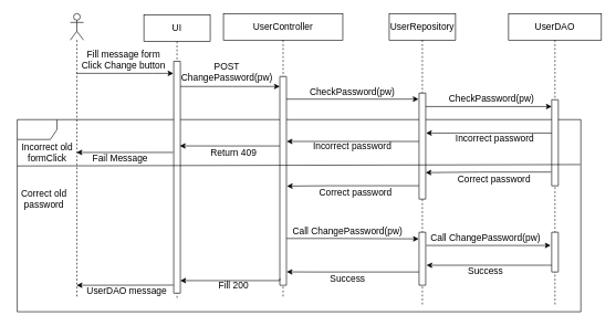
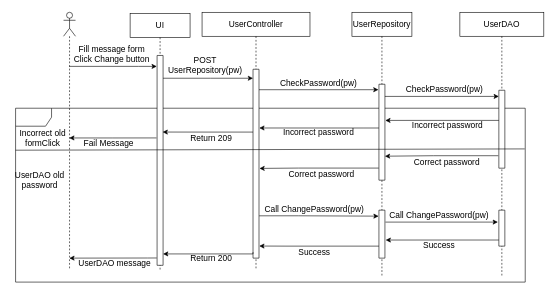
  <mxCell id="0" />
  <mxCell id="1" parent="0" />
  <mxCell id="2" value="" style="shape=umlFrame;whiteSpace=wrap;html=1;fontSize=14;" parent="1" vertex="1"><mxGeometry x="25" y="180" width="850" height="290" as="geometry" /></mxCell>
  <mxCell id="3" style="edgeStyle=orthogonalEdgeStyle;rounded=0;orthogonalLoop=1;jettySize=auto;html=1;fontSize=14;entryX=-0.055;entryY=0.052;entryDx=0;entryDy=0;entryPerimeter=0;" parent="1" source="4" edge="1" target="7"><mxGeometry relative="1" as="geometry"><mxPoint x="245" y="110" as="targetPoint" /><Array as="points"><mxPoint x="230" y="110" /></Array></mxGeometry></mxCell>
  <mxCell id="4" value="" style="shape=umlLifeline;participant=umlActor;perimeter=lifelinePerimeter;whiteSpace=wrap;html=1;container=1;collapsible=0;recursiveResize=0;verticalAlign=top;spacingTop=36;outlineConnect=0;fontSize=14;" parent="1" vertex="1"><mxGeometry x="105" y="20" width="20" height="430" as="geometry" /></mxCell>
  <mxCell id="5" style="edgeStyle=orthogonalEdgeStyle;rounded=0;orthogonalLoop=1;jettySize=auto;html=1;fontSize=14;" parent="1" source="6" edge="1"><mxGeometry relative="1" as="geometry"><Array as="points"><mxPoint x="350" y="130" /><mxPoint x="350" y="130" /></Array><mxPoint x="421" y="130" as="targetPoint" /></mxGeometry></mxCell>
  <mxCell id="6" value="UI" style="shape=umlLifeline;perimeter=lifelinePerimeter;whiteSpace=wrap;html=1;container=1;collapsible=0;recursiveResize=0;outlineConnect=0;fontSize=14;" parent="1" vertex="1"><mxGeometry x="216" y="22" width="100" height="428" as="geometry" /></mxCell>
  <mxCell id="7" value="" style="verticalLabelPosition=bottom;verticalAlign=top;html=1;shape=mxgraph.basic.rect;fillColor2=none;strokeWidth=1;size=20;indent=5;fontSize=14;" parent="6" vertex="1"><mxGeometry x="45" y="70" width="10" height="350" as="geometry" /></mxCell>
  <mxCell id="8" value="Fill message form&lt;br style=&quot;font-size: 14px;&quot;&gt;Click Change button" style="text;html=1;align=center;verticalAlign=middle;resizable=0;points=[];autosize=1;strokeColor=none;fillColor=none;fontSize=14;" parent="6" vertex="1"><mxGeometry x="-106" y="43" width="150" height="50" as="geometry" /></mxCell>
  <mxCell id="9" style="edgeStyle=orthogonalEdgeStyle;rounded=0;orthogonalLoop=1;jettySize=auto;html=1;entryX=-0.08;entryY=0.057;entryDx=0;entryDy=0;entryPerimeter=0;fontSize=14;" parent="1" source="10" target="19" edge="1"><mxGeometry relative="1" as="geometry"><Array as="points"><mxPoint x="506" y="149" /><mxPoint x="506" y="149" /></Array></mxGeometry></mxCell>
  <mxCell id="10" value="UserController" style="shape=umlLifeline;perimeter=lifelinePerimeter;whiteSpace=wrap;html=1;container=1;collapsible=0;recursiveResize=0;outlineConnect=0;fontSize=14;" parent="1" vertex="1"><mxGeometry x="336" y="20" width="180" height="430" as="geometry" /></mxCell>
  <mxCell id="11" value="" style="verticalLabelPosition=bottom;verticalAlign=top;html=1;shape=mxgraph.basic.rect;fillColor2=none;strokeWidth=1;size=20;indent=5;fontSize=14;" parent="10" vertex="1"><mxGeometry x="85" y="95" width="10" height="315" as="geometry" /></mxCell>
- <mxCell id="12" value="Return 409" style="text;html=1;align=center;verticalAlign=middle;resizable=0;points=[];autosize=1;strokeColor=none;fillColor=none;fontSize=14;" parent="10" vertex="1"><mxGeometry x="-30" y="195" width="90" height="30" as="geometry" /></mxCell>
+ <mxCell id="12" value="Return 209" style="text;html=1;align=center;verticalAlign=middle;resizable=0;points=[];autosize=1;strokeColor=none;fillColor=none;fontSize=14;" parent="10" vertex="1"><mxGeometry x="-30" y="195" width="90" height="30" as="geometry" /></mxCell>
  <mxCell id="13" style="edgeStyle=orthogonalEdgeStyle;rounded=0;orthogonalLoop=1;jettySize=auto;html=1;fontSize=14;" parent="10" edge="1" target="7"><mxGeometry relative="1" as="geometry"><mxPoint x="-69" y="400" as="targetPoint" /><Array as="points"><mxPoint x="85" y="403" /></Array><mxPoint x="85" y="400" as="sourcePoint" /></mxGeometry></mxCell>
- <mxCell id="14" value="Fill 200" style="text;html=1;align=center;verticalAlign=middle;resizable=0;points=[];autosize=1;strokeColor=none;fillColor=none;fontSize=14;" parent="10" vertex="1"><mxGeometry x="-30" y="395" width="90" height="30" as="geometry" /></mxCell>
- <mxCell id="15" value="POST &lt;br style=&quot;font-size: 14px;&quot;&gt;ChangePassword(pw)" style="text;html=1;align=center;verticalAlign=middle;resizable=0;points=[];autosize=1;strokeColor=none;fillColor=none;fontSize=14;" parent="10" vertex="1"><mxGeometry x="-75" y="63" width="160" height="50" as="geometry" /></mxCell>
+ <mxCell id="14" value="Return 200" style="text;html=1;align=center;verticalAlign=middle;resizable=0;points=[];autosize=1;strokeColor=none;fillColor=none;fontSize=14;" parent="10" vertex="1"><mxGeometry x="-30" y="395" width="90" height="30" as="geometry" /></mxCell>
+ <mxCell id="15" value="POST &lt;br style=&quot;font-size: 14px;&quot;&gt;UserRepository(pw)" style="text;html=1;align=center;verticalAlign=middle;resizable=0;points=[];autosize=1;strokeColor=none;fillColor=none;fontSize=14;" parent="10" vertex="1"><mxGeometry x="-75" y="63" width="160" height="50" as="geometry" /></mxCell>
  <mxCell id="16" style="edgeStyle=orthogonalEdgeStyle;rounded=0;orthogonalLoop=1;jettySize=auto;html=1;fontSize=14;entryX=0;entryY=0.079;entryDx=0;entryDy=0;entryPerimeter=0;" parent="1" source="18" target="25" edge="1"><mxGeometry relative="1" as="geometry"><Array as="points"><mxPoint x="735" y="160" /></Array></mxGeometry></mxCell>
  <mxCell id="17" style="edgeStyle=orthogonalEdgeStyle;rounded=0;orthogonalLoop=1;jettySize=auto;html=1;fontSize=14;entryX=1.047;entryY=0.311;entryDx=0;entryDy=0;entryPerimeter=0;" parent="1" source="19" target="11" edge="1"><mxGeometry relative="1" as="geometry"><mxPoint x="436" y="220" as="targetPoint" /><Array as="points"><mxPoint x="606" y="213" /><mxPoint x="606" y="213" /></Array><mxPoint x="600" y="270" as="sourcePoint" /></mxGeometry></mxCell>
  <mxCell id="18" value="UserRepository" style="shape=umlLifeline;perimeter=lifelinePerimeter;whiteSpace=wrap;html=1;container=1;collapsible=0;recursiveResize=0;outlineConnect=0;fontSize=14;" parent="1" vertex="1"><mxGeometry x="586" y="20" width="100" height="440" as="geometry" /></mxCell>
  <mxCell id="19" value="" style="verticalLabelPosition=bottom;verticalAlign=top;html=1;shape=mxgraph.basic.rect;fillColor2=none;strokeWidth=1;size=20;indent=5;fontSize=14;" parent="18" vertex="1"><mxGeometry x="45" y="120" width="10" height="160" as="geometry" /></mxCell>
  <mxCell id="20" value="" style="verticalLabelPosition=bottom;verticalAlign=top;html=1;shape=mxgraph.basic.rect;fillColor2=none;strokeWidth=1;size=20;indent=5;fontSize=14;" parent="18" vertex="1"><mxGeometry x="45" y="330" width="10" height="80" as="geometry" /></mxCell>
  <mxCell id="21" style="edgeStyle=orthogonalEdgeStyle;rounded=0;orthogonalLoop=1;jettySize=auto;html=1;fontSize=14;exitX=-0.086;exitY=0.84;exitDx=0;exitDy=0;exitPerimeter=0;" parent="18" edge="1" source="25"><mxGeometry relative="1" as="geometry"><Array as="points"><mxPoint x="136" y="239" /></Array><mxPoint x="55" y="240" as="targetPoint" /><mxPoint x="215" y="240" as="sourcePoint" /></mxGeometry></mxCell>
  <mxCell id="22" style="edgeStyle=orthogonalEdgeStyle;rounded=0;orthogonalLoop=1;jettySize=auto;html=1;fontSize=14;entryX=1.04;entryY=0.936;entryDx=0;entryDy=0;entryPerimeter=0;" parent="18" edge="1" target="11"><mxGeometry relative="1" as="geometry"><mxPoint x="-189.976" y="390" as="targetPoint" /><Array as="points"><mxPoint x="-110" y="390" /></Array><mxPoint x="45" y="390" as="sourcePoint" /></mxGeometry></mxCell>
  <mxCell id="23" style="edgeStyle=orthogonalEdgeStyle;rounded=0;orthogonalLoop=1;jettySize=auto;html=1;fontSize=14;entryX=1.064;entryY=0.377;entryDx=0;entryDy=0;entryPerimeter=0;" parent="1" source="24" target="19" edge="1"><mxGeometry relative="1" as="geometry"><Array as="points"><mxPoint x="703" y="200" /></Array><mxPoint x="665" y="230" as="targetPoint" /></mxGeometry></mxCell>
  <mxCell id="24" value="UserDAO" style="shape=umlLifeline;perimeter=lifelinePerimeter;whiteSpace=wrap;html=1;container=1;collapsible=0;recursiveResize=0;outlineConnect=0;fontSize=14;" parent="1" vertex="1"><mxGeometry x="766" y="20" width="140" height="440" as="geometry" /></mxCell>
  <mxCell id="25" value="" style="verticalLabelPosition=bottom;verticalAlign=top;html=1;shape=mxgraph.basic.rect;fillColor2=none;strokeWidth=1;size=20;indent=5;fontSize=14;" parent="24" vertex="1"><mxGeometry x="65" y="130" width="10" height="130" as="geometry" /></mxCell>
  <mxCell id="26" value="" style="verticalLabelPosition=bottom;verticalAlign=top;html=1;shape=mxgraph.basic.rect;fillColor2=none;strokeWidth=1;size=20;indent=5;fontSize=14;" parent="24" vertex="1"><mxGeometry x="65" y="330" width="10" height="60" as="geometry" /></mxCell>
  <mxCell id="27" value="CheckPassword(pw)" style="text;html=1;align=center;verticalAlign=middle;resizable=0;points=[];autosize=1;strokeColor=none;fillColor=none;fontSize=14;" parent="1" vertex="1"><mxGeometry x="665" y="133" width="150" height="30" as="geometry" /></mxCell>
  <mxCell id="28" style="edgeStyle=orthogonalEdgeStyle;rounded=0;orthogonalLoop=1;jettySize=auto;html=1;fontSize=14;entryX=0.925;entryY=0.365;entryDx=0;entryDy=0;entryPerimeter=0;" parent="1" source="11" edge="1" target="7"><mxGeometry relative="1" as="geometry"><mxPoint x="256" y="220" as="targetPoint" /><Array as="points"><mxPoint x="346" y="220" /></Array></mxGeometry></mxCell>
  <mxCell id="29" style="edgeStyle=orthogonalEdgeStyle;rounded=0;orthogonalLoop=1;jettySize=auto;html=1;fontSize=14;exitX=-0.1;exitY=0.393;exitDx=0;exitDy=0;exitPerimeter=0;" parent="1" target="4" edge="1" source="7"><mxGeometry relative="1" as="geometry"><Array as="points"><mxPoint x="186" y="230" /><mxPoint x="186" y="230" /></Array><mxPoint x="245" y="230" as="sourcePoint" /></mxGeometry></mxCell>
  <mxCell id="30" value="CheckPassword(pw)" style="text;html=1;align=center;verticalAlign=middle;resizable=0;points=[];autosize=1;strokeColor=none;fillColor=none;fontSize=14;" parent="1" vertex="1"><mxGeometry x="455" y="123" width="150" height="30" as="geometry" /></mxCell>
  <mxCell id="31" value="Incorrect password" style="text;html=1;align=center;verticalAlign=middle;resizable=0;points=[];autosize=1;strokeColor=none;fillColor=none;fontSize=14;" parent="1" vertex="1"><mxGeometry x="460" y="205" width="140" height="30" as="geometry" /></mxCell>
  <mxCell id="32" value="Incorrect password" style="text;html=1;align=center;verticalAlign=middle;resizable=0;points=[];autosize=1;strokeColor=none;fillColor=none;fontSize=14;" parent="1" vertex="1"><mxGeometry x="675" y="193" width="140" height="30" as="geometry" /></mxCell>
  <mxCell id="33" value="Correct password" style="text;html=1;align=center;verticalAlign=middle;resizable=0;points=[];autosize=1;strokeColor=none;fillColor=none;fontSize=14;" parent="1" vertex="1"><mxGeometry x="679" y="255" width="130" height="30" as="geometry" /></mxCell>
  <mxCell id="34" style="edgeStyle=orthogonalEdgeStyle;rounded=0;orthogonalLoop=1;jettySize=auto;html=1;fontSize=14;exitX=-0.033;exitY=0.874;exitDx=0;exitDy=0;exitPerimeter=0;entryX=1.077;entryY=0.525;entryDx=0;entryDy=0;entryPerimeter=0;" parent="1" edge="1" target="11" source="19"><mxGeometry relative="1" as="geometry"><mxPoint x="436" y="283" as="targetPoint" /><Array as="points"><mxPoint x="497" y="280" /></Array><mxPoint x="652.49" y="280" as="sourcePoint" /></mxGeometry></mxCell>
  <mxCell id="35" value="Correct password" style="text;html=1;align=center;verticalAlign=middle;resizable=0;points=[];autosize=1;strokeColor=none;fillColor=none;fontSize=14;" parent="1" vertex="1"><mxGeometry x="470" y="275" width="130" height="30" as="geometry" /></mxCell>
  <mxCell id="36" value="Call ChangePassword(pw)" style="text;html=1;align=center;verticalAlign=middle;resizable=0;points=[];autosize=1;strokeColor=none;fillColor=none;fontSize=14;" parent="1" vertex="1"><mxGeometry x="428" y="333" width="190" height="30" as="geometry" /></mxCell>
  <mxCell id="37" style="edgeStyle=orthogonalEdgeStyle;rounded=0;orthogonalLoop=1;jettySize=auto;html=1;entryX=-0.053;entryY=0.125;entryDx=0;entryDy=0;entryPerimeter=0;fontSize=14;exitX=1.027;exitY=0.776;exitDx=0;exitDy=0;exitPerimeter=0;" parent="1" edge="1" target="20" source="11"><mxGeometry relative="1" as="geometry"><Array as="points"><mxPoint x="497" y="359" /></Array><mxPoint x="416.667" y="360.02" as="sourcePoint" /><mxPoint x="653.33" y="360.02" as="targetPoint" /></mxGeometry></mxCell>
  <mxCell id="38" style="edgeStyle=orthogonalEdgeStyle;rounded=0;orthogonalLoop=1;jettySize=auto;html=1;fontSize=14;exitX=1.087;exitY=0.249;exitDx=0;exitDy=0;exitPerimeter=0;entryX=-0.162;entryY=0.332;entryDx=0;entryDy=0;entryPerimeter=0;" parent="1" edge="1" target="26" source="20"><mxGeometry relative="1" as="geometry"><Array as="points" /><mxPoint x="659.997" y="370" as="sourcePoint" /><mxPoint x="815" y="370" as="targetPoint" /></mxGeometry></mxCell>
  <mxCell id="39" style="edgeStyle=orthogonalEdgeStyle;rounded=0;orthogonalLoop=1;jettySize=auto;html=1;fontSize=14;entryX=1.126;entryY=0.623;entryDx=0;entryDy=0;entryPerimeter=0;" parent="1" source="26" edge="1" target="20"><mxGeometry relative="1" as="geometry"><mxPoint x="663" y="400" as="targetPoint" /><Array as="points"><mxPoint x="736" y="400" /></Array></mxGeometry></mxCell>
  <mxCell id="40" value="Success" style="text;html=1;align=center;verticalAlign=middle;resizable=0;points=[];autosize=1;strokeColor=none;fillColor=none;fontSize=14;" parent="1" vertex="1"><mxGeometry x="691" y="393" width="80" height="30" as="geometry" /></mxCell>
  <mxCell id="41" style="edgeStyle=orthogonalEdgeStyle;rounded=0;orthogonalLoop=1;jettySize=auto;html=1;fontSize=14;exitX=-0.054;exitY=0.965;exitDx=0;exitDy=0;exitPerimeter=0;" parent="1" edge="1" source="7"><mxGeometry relative="1" as="geometry"><Array as="points"><mxPoint x="245" y="430" /></Array><mxPoint x="245" y="430" as="sourcePoint" /><mxPoint x="114.667" y="430" as="targetPoint" /></mxGeometry></mxCell>
  <mxCell id="42" value="Fail Message" style="text;html=1;align=center;verticalAlign=middle;resizable=0;points=[];autosize=1;strokeColor=none;fillColor=none;fontSize=14;" parent="1" vertex="1"><mxGeometry x="125" y="223" width="110" height="30" as="geometry" /></mxCell>
  <mxCell id="43" value="Success" style="text;html=1;align=center;verticalAlign=middle;resizable=0;points=[];autosize=1;strokeColor=none;fillColor=none;fontSize=14;" parent="1" vertex="1"><mxGeometry x="483" y="405" width="80" height="30" as="geometry" /></mxCell>
  <mxCell id="44" value="UserDAO message" style="text;html=1;align=center;verticalAlign=middle;resizable=0;points=[];autosize=1;strokeColor=none;fillColor=none;fontSize=14;" parent="1" vertex="1"><mxGeometry x="120" y="423" width="140" height="30" as="geometry" /></mxCell>
  <mxCell id="45" value="" style="endArrow=none;html=1;rounded=0;entryX=0.999;entryY=0.234;entryDx=0;entryDy=0;entryPerimeter=0;fontSize=14;" parent="1" target="2" edge="1"><mxGeometry width="50" height="50" relative="1" as="geometry"><mxPoint x="25" y="250" as="sourcePoint" /><mxPoint x="635" y="60" as="targetPoint" /></mxGeometry></mxCell>
  <mxCell id="46" value="Incorrect old&lt;br style=&quot;font-size: 14px;&quot;&gt;formClick" style="text;html=1;align=center;verticalAlign=middle;resizable=0;points=[];autosize=1;strokeColor=none;fillColor=none;fontSize=14;" parent="1" vertex="1"><mxGeometry x="20" y="205" width="100" height="50" as="geometry" /></mxCell>
- <mxCell id="47" value="Correct old &lt;br style=&quot;font-size: 14px;&quot;&gt;password" style="text;html=1;align=center;verticalAlign=middle;resizable=0;points=[];autosize=1;strokeColor=none;fillColor=none;fontSize=14;" parent="1" vertex="1"><mxGeometry x="20" y="275" width="90" height="50" as="geometry" /></mxCell>
+ <mxCell id="47" value="UserDAO old &lt;br style=&quot;font-size: 14px;&quot;&gt;password" style="text;html=1;align=center;verticalAlign=middle;resizable=0;points=[];autosize=1;strokeColor=none;fillColor=none;fontSize=14;" parent="1" vertex="1"><mxGeometry x="20" y="275" width="90" height="50" as="geometry" /></mxCell>
  <mxCell id="48" value="Call ChangePassword(pw)" style="text;html=1;align=center;verticalAlign=middle;resizable=0;points=[];autosize=1;strokeColor=none;fillColor=none;fontSize=14;" parent="1" vertex="1"><mxGeometry x="636" y="343" width="190" height="30" as="geometry" /></mxCell>
